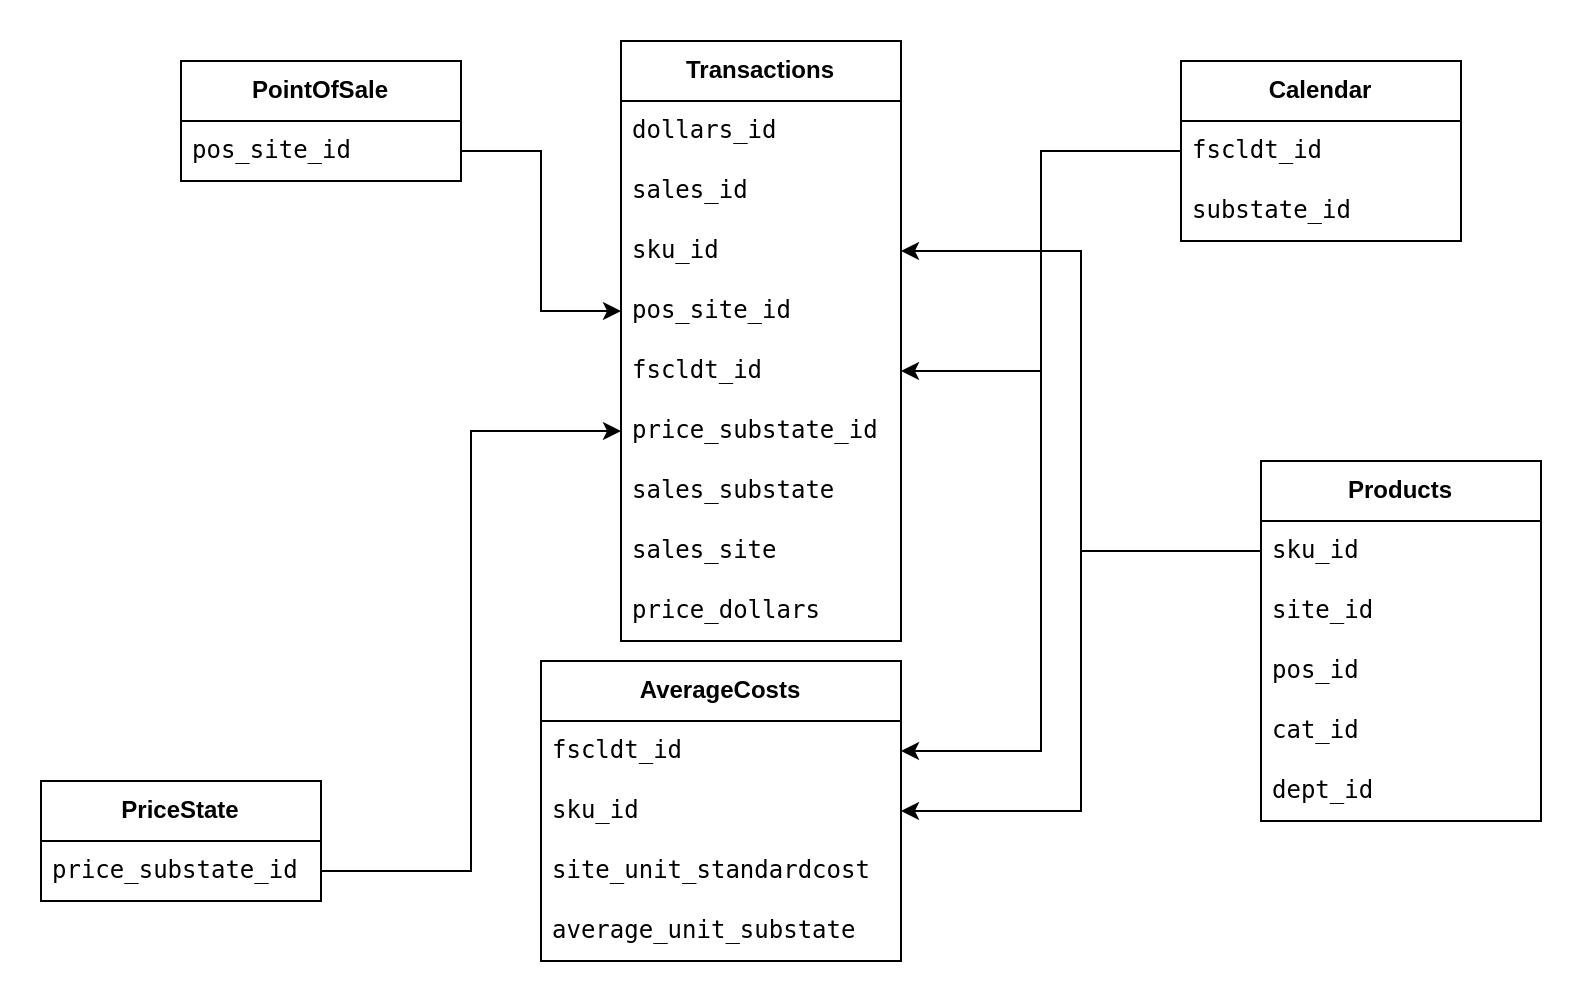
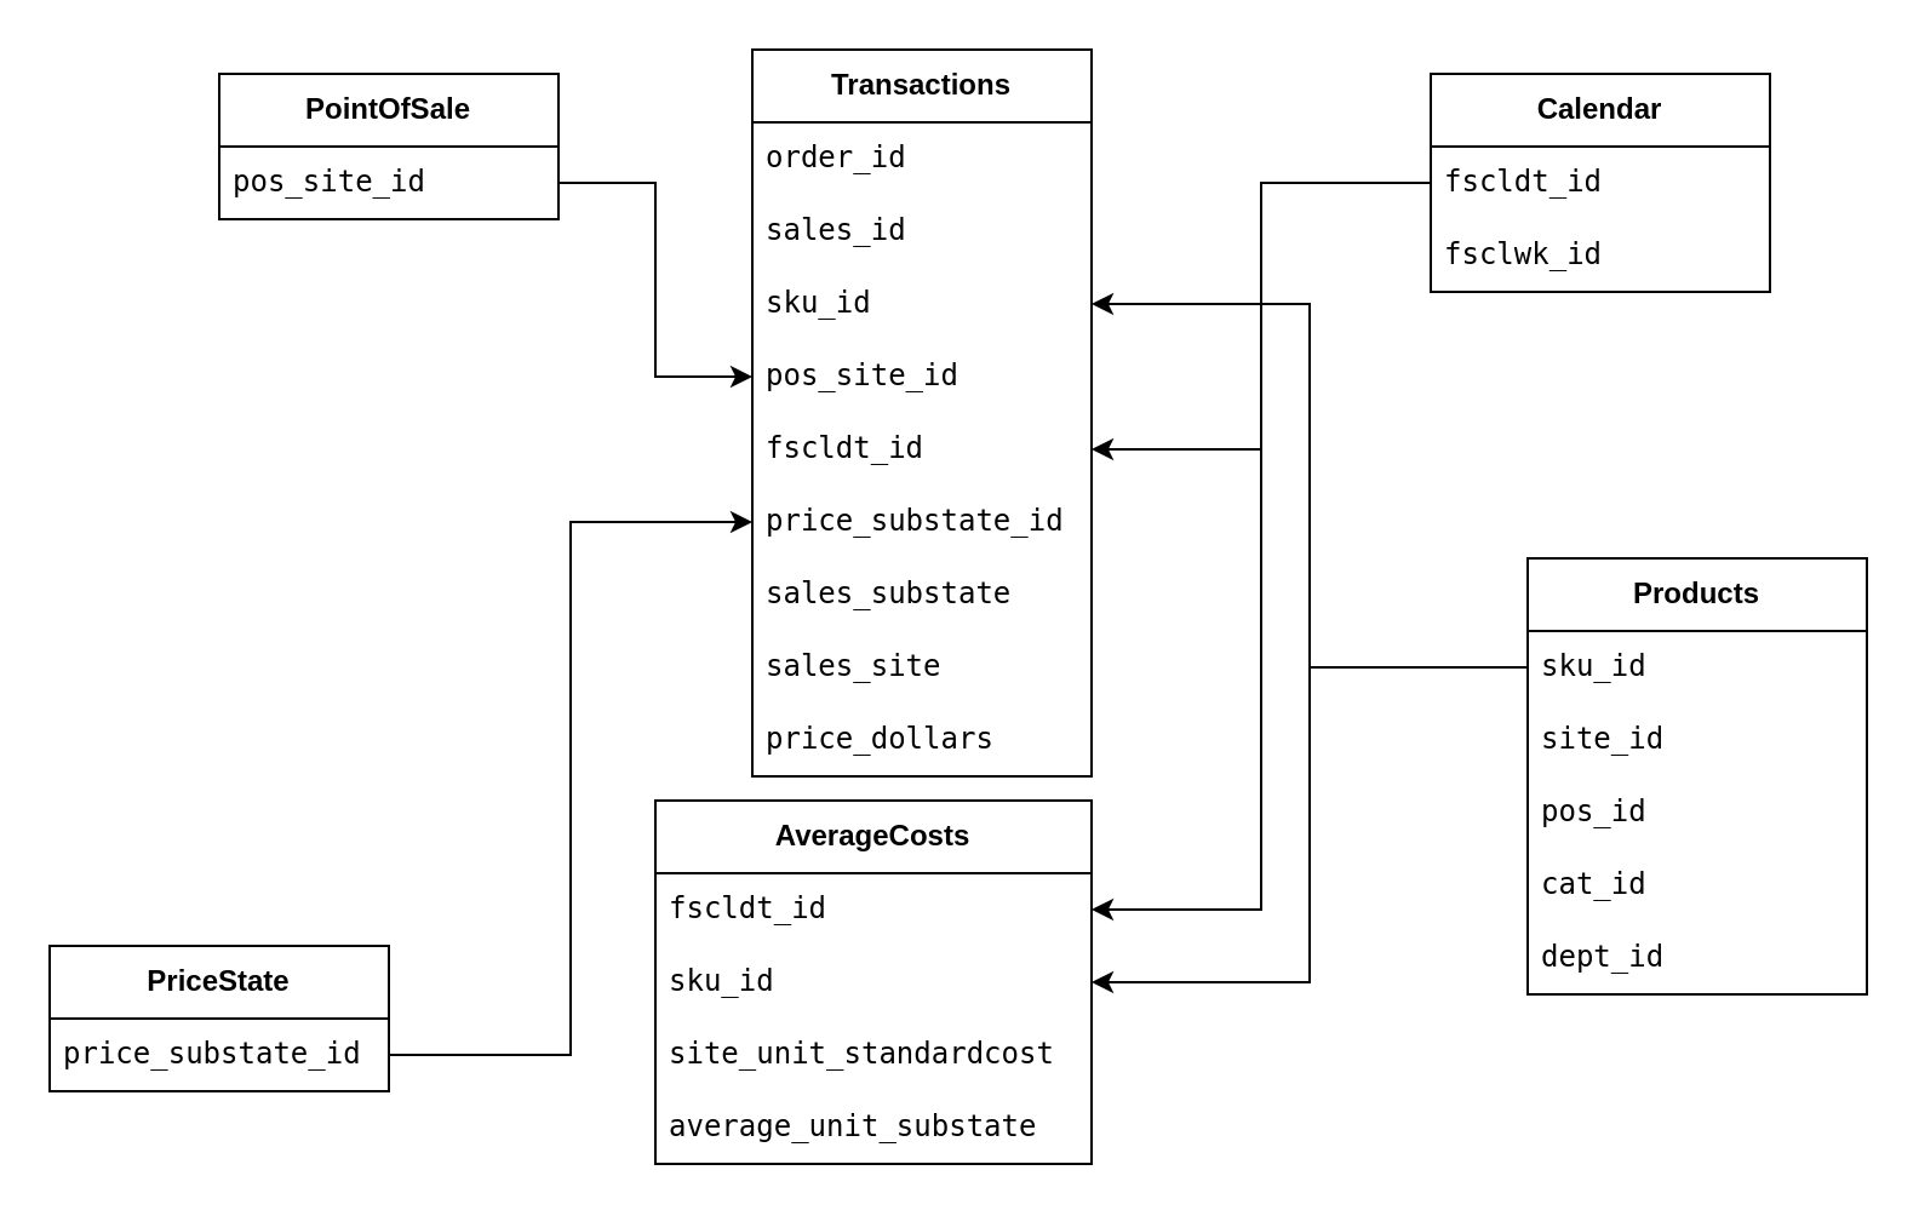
  <mxCell id="0" />
  <mxCell id="1" parent="0" />
  <mxCell id="2" value="&lt;strong data-end=&quot;329&quot; data-start=&quot;317&quot;&gt;Products&lt;/strong&gt; " style="swimlane;fontStyle=0;childLayout=stackLayout;horizontal=1;startSize=30;horizontalStack=0;resizeParent=1;resizeParentMax=0;resizeLast=0;collapsible=1;marginBottom=0;whiteSpace=wrap;html=1;" vertex="1" parent="1"><mxGeometry x="630" y="230" width="140" height="180" as="geometry"><mxRectangle x="650" y="260" width="90" height="30" as="alternateBounds" /></mxGeometry></mxCell>
  <mxCell id="3" value="&lt;div&gt;&lt;code data-end=&quot;339&quot; data-start=&quot;331&quot;&gt;sku_id&lt;/code&gt;&lt;/div&gt;" style="text;strokeColor=none;fillColor=none;align=left;verticalAlign=middle;spacingLeft=4;spacingRight=4;overflow=hidden;points=[[0,0.5],[1,0.5]];portConstraint=eastwest;rotatable=0;whiteSpace=wrap;html=1;" vertex="1" parent="2"><mxGeometry y="30" width="140" height="30" as="geometry" /></mxCell>
  <mxCell id="4" value="&lt;code data-end=&quot;350&quot; data-start=&quot;341&quot;&gt;site_id&lt;/code&gt;" style="text;strokeColor=none;fillColor=none;align=left;verticalAlign=middle;spacingLeft=4;spacingRight=4;overflow=hidden;points=[[0,0.5],[1,0.5]];portConstraint=eastwest;rotatable=0;whiteSpace=wrap;html=1;" vertex="1" parent="2"><mxGeometry y="60" width="140" height="30" as="geometry" /></mxCell>
  <mxCell id="5" value="&lt;code data-is-only-node=&quot;&quot; data-end=&quot;363&quot; data-start=&quot;352&quot;&gt;pos_id&lt;/code&gt;" style="text;strokeColor=none;fillColor=none;align=left;verticalAlign=middle;spacingLeft=4;spacingRight=4;overflow=hidden;points=[[0,0.5],[1,0.5]];portConstraint=eastwest;rotatable=0;whiteSpace=wrap;html=1;" vertex="1" parent="2"><mxGeometry y="90" width="140" height="30" as="geometry" /></mxCell>
  <mxCell id="6" value="&lt;code data-end=&quot;373&quot; data-start=&quot;365&quot;&gt;cat_id&lt;/code&gt;" style="text;strokeColor=none;fillColor=none;align=left;verticalAlign=middle;spacingLeft=4;spacingRight=4;overflow=hidden;points=[[0,0.5],[1,0.5]];portConstraint=eastwest;rotatable=0;whiteSpace=wrap;html=1;" vertex="1" parent="2"><mxGeometry y="120" width="140" height="30" as="geometry" /></mxCell>
  <mxCell id="7" value="&lt;code data-end=&quot;384&quot; data-start=&quot;375&quot;&gt;dept_id&lt;/code&gt;" style="text;strokeColor=none;fillColor=none;align=left;verticalAlign=middle;spacingLeft=4;spacingRight=4;overflow=hidden;points=[[0,0.5],[1,0.5]];portConstraint=eastwest;rotatable=0;whiteSpace=wrap;html=1;" vertex="1" parent="2"><mxGeometry y="150" width="140" height="30" as="geometry" /></mxCell>
  <mxCell id="8" value="&lt;strong data-end=&quot;406&quot; data-start=&quot;391&quot;&gt;PointOfSale&lt;/strong&gt; " style="swimlane;fontStyle=0;childLayout=stackLayout;horizontal=1;startSize=30;horizontalStack=0;resizeParent=1;resizeParentMax=0;resizeLast=0;collapsible=1;marginBottom=0;whiteSpace=wrap;html=1;" vertex="1" parent="1"><mxGeometry x="90" y="30" width="140" height="60" as="geometry"><mxRectangle x="10" y="110" width="110" height="30" as="alternateBounds" /></mxGeometry></mxCell>
  <mxCell id="9" value="&lt;code data-end=&quot;421&quot; data-start=&quot;408&quot;&gt;pos_site_id&lt;/code&gt;" style="text;strokeColor=none;fillColor=none;align=left;verticalAlign=middle;spacingLeft=4;spacingRight=4;overflow=hidden;points=[[0,0.5],[1,0.5]];portConstraint=eastwest;rotatable=0;whiteSpace=wrap;html=1;" vertex="1" parent="8"><mxGeometry y="30" width="140" height="30" as="geometry" /></mxCell>
  <mxCell id="10" value="&lt;strong data-end=&quot;440&quot; data-start=&quot;428&quot;&gt;Calendar&lt;/strong&gt; " style="swimlane;fontStyle=0;childLayout=stackLayout;horizontal=1;startSize=30;horizontalStack=0;resizeParent=1;resizeParentMax=0;resizeLast=0;collapsible=1;marginBottom=0;whiteSpace=wrap;html=1;" vertex="1" parent="1"><mxGeometry x="590" y="30" width="140" height="90" as="geometry"><mxRectangle x="10" y="160" width="90" height="30" as="alternateBounds" /></mxGeometry></mxCell>
  <mxCell id="11" value="&lt;code data-end=&quot;453&quot; data-start=&quot;442&quot;&gt;fscldt_id&lt;/code&gt;" style="text;strokeColor=none;fillColor=none;align=left;verticalAlign=middle;spacingLeft=4;spacingRight=4;overflow=hidden;points=[[0,0.5],[1,0.5]];portConstraint=eastwest;rotatable=0;whiteSpace=wrap;html=1;" vertex="1" parent="10"><mxGeometry y="30" width="140" height="30" as="geometry" /></mxCell>
- <mxCell id="12" value="&lt;code data-end=&quot;466&quot; data-start=&quot;455&quot;&gt;substate_id&lt;/code&gt;" style="text;strokeColor=none;fillColor=none;align=left;verticalAlign=middle;spacingLeft=4;spacingRight=4;overflow=hidden;points=[[0,0.5],[1,0.5]];portConstraint=eastwest;rotatable=0;whiteSpace=wrap;html=1;" vertex="1" parent="10"><mxGeometry y="60" width="140" height="30" as="geometry" /></mxCell>
+ <mxCell id="12" value="&lt;code data-end=&quot;466&quot; data-start=&quot;455&quot;&gt;fsclwk_id&lt;/code&gt;" style="text;strokeColor=none;fillColor=none;align=left;verticalAlign=middle;spacingLeft=4;spacingRight=4;overflow=hidden;points=[[0,0.5],[1,0.5]];portConstraint=eastwest;rotatable=0;whiteSpace=wrap;html=1;" vertex="1" parent="10"><mxGeometry y="60" width="140" height="30" as="geometry" /></mxCell>
  <mxCell id="13" value="&lt;strong data-end=&quot;487&quot; data-start=&quot;473&quot;&gt;PriceState&lt;/strong&gt; " style="swimlane;fontStyle=0;childLayout=stackLayout;horizontal=1;startSize=30;horizontalStack=0;resizeParent=1;resizeParentMax=0;resizeLast=0;collapsible=1;marginBottom=0;whiteSpace=wrap;html=1;" vertex="1" parent="1"><mxGeometry x="20" y="390" width="140" height="60" as="geometry"><mxRectangle x="180" y="50" width="100" height="30" as="alternateBounds" /></mxGeometry></mxCell>
  <mxCell id="14" value="&lt;code data-end=&quot;508&quot; data-start=&quot;489&quot;&gt;price_substate_id&lt;/code&gt;" style="text;strokeColor=none;fillColor=none;align=left;verticalAlign=middle;spacingLeft=4;spacingRight=4;overflow=hidden;points=[[0,0.5],[1,0.5]];portConstraint=eastwest;rotatable=0;whiteSpace=wrap;html=1;" vertex="1" parent="13"><mxGeometry y="30" width="140" height="30" as="geometry" /></mxCell>
  <mxCell id="15" value="&lt;b&gt;Transactions &lt;/b&gt;" style="swimlane;fontStyle=0;childLayout=stackLayout;horizontal=1;startSize=30;horizontalStack=0;resizeParent=1;resizeParentMax=0;resizeLast=0;collapsible=1;marginBottom=0;whiteSpace=wrap;html=1;" vertex="1" parent="1"><mxGeometry x="310" y="20" width="140" height="300" as="geometry"><mxRectangle x="190" y="100" width="110" height="30" as="alternateBounds" /></mxGeometry></mxCell>
- <mxCell id="16" value="&lt;code data-end=&quot;556&quot; data-start=&quot;546&quot;&gt;dollars_id&lt;/code&gt;" style="text;strokeColor=none;fillColor=none;align=left;verticalAlign=middle;spacingLeft=4;spacingRight=4;overflow=hidden;points=[[0,0.5],[1,0.5]];portConstraint=eastwest;rotatable=0;whiteSpace=wrap;html=1;" vertex="1" parent="15"><mxGeometry y="30" width="140" height="30" as="geometry" /></mxCell>
+ <mxCell id="16" value="&lt;code data-end=&quot;556&quot; data-start=&quot;546&quot;&gt;order_id&lt;/code&gt;" style="text;strokeColor=none;fillColor=none;align=left;verticalAlign=middle;spacingLeft=4;spacingRight=4;overflow=hidden;points=[[0,0.5],[1,0.5]];portConstraint=eastwest;rotatable=0;whiteSpace=wrap;html=1;" vertex="1" parent="15"><mxGeometry y="30" width="140" height="30" as="geometry" /></mxCell>
  <mxCell id="17" value="&lt;code data-end=&quot;567&quot; data-start=&quot;558&quot;&gt;sales_id&lt;/code&gt;" style="text;strokeColor=none;fillColor=none;align=left;verticalAlign=middle;spacingLeft=4;spacingRight=4;overflow=hidden;points=[[0,0.5],[1,0.5]];portConstraint=eastwest;rotatable=0;whiteSpace=wrap;html=1;" vertex="1" parent="15"><mxGeometry y="60" width="140" height="30" as="geometry" /></mxCell>
  <mxCell id="18" value="&lt;code data-is-only-node=&quot;&quot; data-end=&quot;577&quot; data-start=&quot;569&quot;&gt;sku_id&lt;/code&gt;" style="text;strokeColor=none;fillColor=none;align=left;verticalAlign=middle;spacingLeft=4;spacingRight=4;overflow=hidden;points=[[0,0.5],[1,0.5]];portConstraint=eastwest;rotatable=0;whiteSpace=wrap;html=1;" vertex="1" parent="15"><mxGeometry y="90" width="140" height="30" as="geometry" /></mxCell>
  <mxCell id="19" value="&lt;code data-end=&quot;592&quot; data-start=&quot;579&quot;&gt;pos_site_id&lt;/code&gt;" style="text;strokeColor=none;fillColor=none;align=left;verticalAlign=middle;spacingLeft=4;spacingRight=4;overflow=hidden;points=[[0,0.5],[1,0.5]];portConstraint=eastwest;rotatable=0;whiteSpace=wrap;html=1;" vertex="1" parent="15"><mxGeometry y="120" width="140" height="30" as="geometry" /></mxCell>
  <mxCell id="20" value="&lt;code data-end=&quot;605&quot; data-start=&quot;594&quot;&gt;fscldt_id&lt;/code&gt;" style="text;strokeColor=none;fillColor=none;align=left;verticalAlign=middle;spacingLeft=4;spacingRight=4;overflow=hidden;points=[[0,0.5],[1,0.5]];portConstraint=eastwest;rotatable=0;whiteSpace=wrap;html=1;" vertex="1" parent="15"><mxGeometry y="150" width="140" height="30" as="geometry" /></mxCell>
  <mxCell id="21" value="&lt;code data-end=&quot;626&quot; data-start=&quot;607&quot;&gt;price_substate_id&lt;/code&gt;" style="text;strokeColor=none;fillColor=none;align=left;verticalAlign=middle;spacingLeft=4;spacingRight=4;overflow=hidden;points=[[0,0.5],[1,0.5]];portConstraint=eastwest;rotatable=0;whiteSpace=wrap;html=1;" vertex="1" parent="15"><mxGeometry y="180" width="140" height="30" as="geometry" /></mxCell>
  <mxCell id="22" value="&lt;code data-end=&quot;641&quot; data-start=&quot;628&quot;&gt;sales_substate&lt;/code&gt;" style="text;strokeColor=none;fillColor=none;align=left;verticalAlign=middle;spacingLeft=4;spacingRight=4;overflow=hidden;points=[[0,0.5],[1,0.5]];portConstraint=eastwest;rotatable=0;whiteSpace=wrap;html=1;" vertex="1" parent="15"><mxGeometry y="210" width="140" height="30" as="geometry" /></mxCell>
  <mxCell id="23" value="&lt;code data-end=&quot;658&quot; data-start=&quot;643&quot;&gt;sales_site&lt;/code&gt;" style="text;strokeColor=none;fillColor=none;align=left;verticalAlign=middle;spacingLeft=4;spacingRight=4;overflow=hidden;points=[[0,0.5],[1,0.5]];portConstraint=eastwest;rotatable=0;whiteSpace=wrap;html=1;" vertex="1" parent="15"><mxGeometry y="240" width="140" height="30" as="geometry" /></mxCell>
  <mxCell id="24" value="&lt;code data-end=&quot;678&quot; data-start=&quot;660&quot;&gt;price_dollars&lt;/code&gt;" style="text;strokeColor=none;fillColor=none;align=left;verticalAlign=middle;spacingLeft=4;spacingRight=4;overflow=hidden;points=[[0,0.5],[1,0.5]];portConstraint=eastwest;rotatable=0;whiteSpace=wrap;html=1;" vertex="1" parent="15"><mxGeometry y="270" width="140" height="30" as="geometry" /></mxCell>
  <mxCell id="25" value="&lt;b&gt;AverageCosts&lt;/b&gt; " style="swimlane;fontStyle=0;childLayout=stackLayout;horizontal=1;startSize=30;horizontalStack=0;resizeParent=1;resizeParentMax=0;resizeLast=0;collapsible=1;marginBottom=0;whiteSpace=wrap;html=1;" vertex="1" parent="1"><mxGeometry x="270" y="330" width="180" height="150" as="geometry" /></mxCell>
  <mxCell id="26" value="&lt;code data-end=&quot;727&quot; data-start=&quot;716&quot;&gt;fscldt_id&lt;/code&gt;" style="text;strokeColor=none;fillColor=none;align=left;verticalAlign=middle;spacingLeft=4;spacingRight=4;overflow=hidden;points=[[0,0.5],[1,0.5]];portConstraint=eastwest;rotatable=0;whiteSpace=wrap;html=1;" vertex="1" parent="25"><mxGeometry y="30" width="180" height="30" as="geometry" /></mxCell>
  <mxCell id="27" value="&lt;code data-end=&quot;737&quot; data-start=&quot;729&quot;&gt;sku_id&lt;/code&gt;" style="text;strokeColor=none;fillColor=none;align=left;verticalAlign=middle;spacingLeft=4;spacingRight=4;overflow=hidden;points=[[0,0.5],[1,0.5]];portConstraint=eastwest;rotatable=0;whiteSpace=wrap;html=1;" vertex="1" parent="25"><mxGeometry y="60" width="180" height="30" as="geometry" /></mxCell>
  <mxCell id="28" value="&lt;code data-is-only-node=&quot;&quot; data-end=&quot;766&quot; data-start=&quot;739&quot;&gt;site_unit_standardcost&lt;/code&gt;" style="text;strokeColor=none;fillColor=none;align=left;verticalAlign=middle;spacingLeft=4;spacingRight=4;overflow=hidden;points=[[0,0.5],[1,0.5]];portConstraint=eastwest;rotatable=0;whiteSpace=wrap;html=1;" vertex="1" parent="25"><mxGeometry y="90" width="180" height="30" as="geometry" /></mxCell>
  <mxCell id="29" value="&lt;code data-end=&quot;793&quot; data-start=&quot;768&quot;&gt;average_unit_substate&lt;/code&gt;" style="text;strokeColor=none;fillColor=none;align=left;verticalAlign=middle;spacingLeft=4;spacingRight=4;overflow=hidden;points=[[0,0.5],[1,0.5]];portConstraint=eastwest;rotatable=0;whiteSpace=wrap;html=1;" vertex="1" parent="25"><mxGeometry y="120" width="180" height="30" as="geometry" /></mxCell>
  <mxCell id="30" style="edgeStyle=orthogonalEdgeStyle;rounded=0;orthogonalLoop=1;jettySize=auto;html=1;exitX=0;exitY=0.5;exitDx=0;exitDy=0;" edge="1" parent="1" source="3" target="18"><mxGeometry relative="1" as="geometry" /></mxCell>
  <mxCell id="31" style="edgeStyle=orthogonalEdgeStyle;rounded=0;orthogonalLoop=1;jettySize=auto;html=1;exitX=0;exitY=0.5;exitDx=0;exitDy=0;entryX=1;entryY=0.5;entryDx=0;entryDy=0;" edge="1" parent="1" source="3" target="27"><mxGeometry relative="1" as="geometry" /></mxCell>
  <mxCell id="32" style="edgeStyle=orthogonalEdgeStyle;rounded=0;orthogonalLoop=1;jettySize=auto;html=1;exitX=1;exitY=0.5;exitDx=0;exitDy=0;entryX=0;entryY=0.5;entryDx=0;entryDy=0;" edge="1" parent="1" source="9" target="19"><mxGeometry relative="1" as="geometry" /></mxCell>
  <mxCell id="33" style="edgeStyle=orthogonalEdgeStyle;rounded=0;orthogonalLoop=1;jettySize=auto;html=1;exitX=0;exitY=0.5;exitDx=0;exitDy=0;entryX=1;entryY=0.5;entryDx=0;entryDy=0;" edge="1" parent="1" source="11" target="20"><mxGeometry relative="1" as="geometry" /></mxCell>
  <mxCell id="34" style="edgeStyle=orthogonalEdgeStyle;rounded=0;orthogonalLoop=1;jettySize=auto;html=1;exitX=0;exitY=0.5;exitDx=0;exitDy=0;entryX=1;entryY=0.5;entryDx=0;entryDy=0;" edge="1" parent="1" source="11" target="26"><mxGeometry relative="1" as="geometry" /></mxCell>
  <mxCell id="35" style="edgeStyle=orthogonalEdgeStyle;rounded=0;orthogonalLoop=1;jettySize=auto;html=1;exitX=1;exitY=0.5;exitDx=0;exitDy=0;" edge="1" parent="1" source="14" target="21"><mxGeometry relative="1" as="geometry" /></mxCell>
